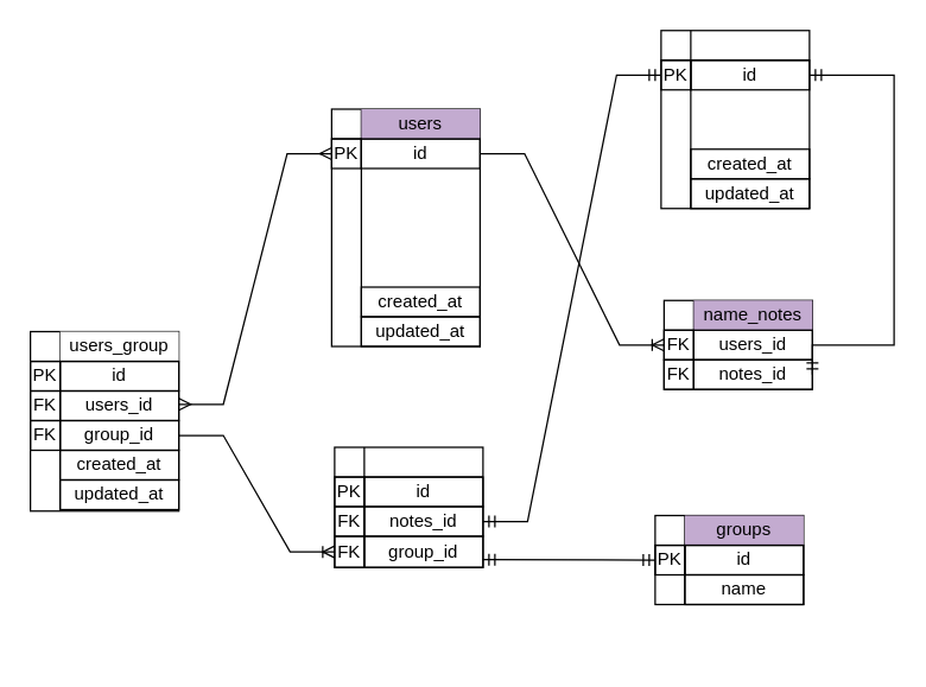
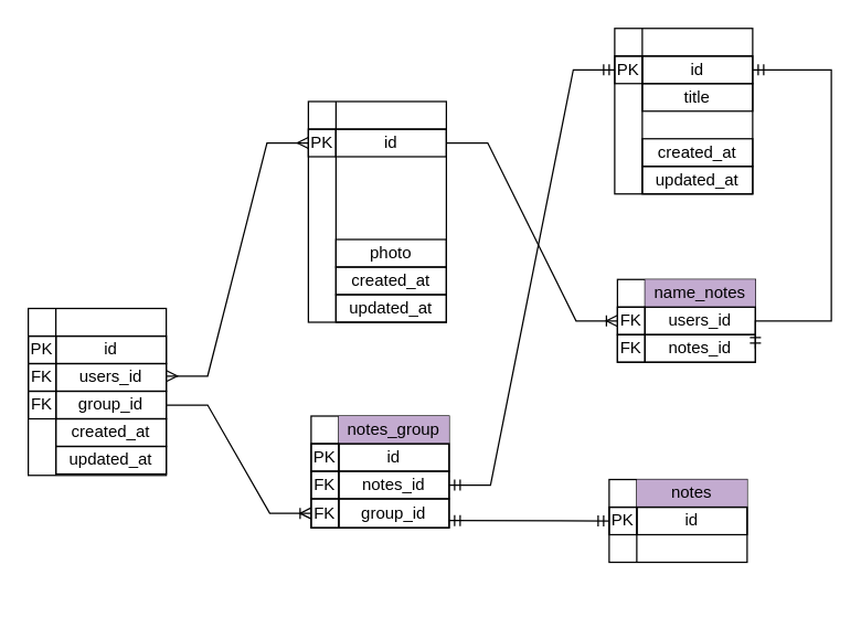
  <mxCell id="0" />
  <mxCell id="1" parent="0" />
  <mxCell id="2" value="" style="group" vertex="1" connectable="0" parent="1"><mxGeometry x="445" y="20" width="100" height="140" as="geometry" /></mxCell>
  <mxCell id="3" value="" style="shape=internalStorage;whiteSpace=wrap;html=1;backgroundOutline=1;" vertex="1" parent="2"><mxGeometry width="100" height="120" as="geometry" /></mxCell>
  <mxCell id="4" value="id" style="text;html=1;strokeColor=#000000;fillColor=none;align=center;verticalAlign=middle;whiteSpace=wrap;rounded=0;" vertex="1" parent="2"><mxGeometry x="20" y="20" width="80" height="20" as="geometry" /></mxCell>
  <mxCell id="5" value="PK" style="text;html=1;strokeColor=#000000;fillColor=none;align=center;verticalAlign=middle;whiteSpace=wrap;rounded=0;" vertex="1" parent="2"><mxGeometry y="20" width="20" height="20" as="geometry" /></mxCell>
+ <mxCell id="6" value="title" style="text;html=1;strokeColor=#000000;fillColor=none;align=center;verticalAlign=middle;whiteSpace=wrap;rounded=0;" vertex="1" parent="2"><mxGeometry x="20" y="40" width="80" height="20" as="geometry" /></mxCell>
  <mxCell id="7" value="created_at" style="text;html=1;strokeColor=#000000;fillColor=none;align=center;verticalAlign=middle;whiteSpace=wrap;rounded=0;" vertex="1" parent="2"><mxGeometry x="20" y="80" width="80" height="20" as="geometry" /></mxCell>
  <mxCell id="8" value="updated_at" style="text;html=1;strokeColor=#000000;fillColor=none;align=center;verticalAlign=middle;whiteSpace=wrap;rounded=0;" vertex="1" parent="2"><mxGeometry x="20" y="100" width="80" height="20" as="geometry" /></mxCell>
  <mxCell id="9" value="" style="shape=internalStorage;whiteSpace=wrap;html=1;backgroundOutline=1;container=0;" vertex="1" parent="1"><mxGeometry x="223" y="73" width="100" height="160" as="geometry" /></mxCell>
- <mxCell id="10" value="users" style="text;html=1;strokeColor=none;fillColor=#C3ABD0;align=center;verticalAlign=middle;whiteSpace=wrap;rounded=0;container=0;" vertex="1" parent="1"><mxGeometry x="243" y="73" width="80" height="20" as="geometry" /></mxCell>
  <mxCell id="11" value="id" style="text;html=1;strokeColor=#000000;fillColor=none;align=center;verticalAlign=middle;whiteSpace=wrap;rounded=0;container=0;" vertex="1" parent="1"><mxGeometry x="243" y="93" width="80" height="20" as="geometry" /></mxCell>
  <mxCell id="12" value="PK" style="text;html=1;strokeColor=#000000;fillColor=none;align=center;verticalAlign=middle;whiteSpace=wrap;rounded=0;container=0;" vertex="1" parent="1"><mxGeometry x="223" y="93" width="20" height="20" as="geometry" /></mxCell>
+ <mxCell id="13" value="photo" style="text;html=1;strokeColor=#000000;fillColor=none;align=center;verticalAlign=middle;whiteSpace=wrap;rounded=0;container=0;" vertex="1" parent="1"><mxGeometry x="243" y="173" width="80" height="20" as="geometry" /></mxCell>
  <mxCell id="14" value="created_at" style="text;html=1;strokeColor=#000000;fillColor=none;align=center;verticalAlign=middle;whiteSpace=wrap;rounded=0;container=0;" vertex="1" parent="1"><mxGeometry x="243" y="193" width="80" height="20" as="geometry" /></mxCell>
  <mxCell id="15" value="updated_at" style="text;html=1;strokeColor=#000000;fillColor=none;align=center;verticalAlign=middle;whiteSpace=wrap;rounded=0;container=0;" vertex="1" parent="1"><mxGeometry x="243" y="213" width="80" height="20" as="geometry" /></mxCell>
  <mxCell id="16" value="" style="group" vertex="1" connectable="0" parent="1"><mxGeometry x="20" y="60" width="100" height="303" as="geometry" /></mxCell>
  <mxCell id="17" value="" style="group" vertex="1" connectable="0" parent="16"><mxGeometry y="163" width="100" height="140" as="geometry" /></mxCell>
  <mxCell id="18" value="" style="shape=internalStorage;whiteSpace=wrap;html=1;backgroundOutline=1;" vertex="1" parent="17"><mxGeometry width="100" height="121" as="geometry" /></mxCell>
- <mxCell id="19" value="users_group" style="text;html=1;strokeColor=none;fillColor=default;align=center;verticalAlign=middle;whiteSpace=wrap;rounded=0;" vertex="1" parent="17"><mxGeometry x="20" width="80" height="20" as="geometry" /></mxCell>
  <mxCell id="20" value="id" style="text;html=1;strokeColor=#000000;fillColor=none;align=center;verticalAlign=middle;whiteSpace=wrap;rounded=0;" vertex="1" parent="17"><mxGeometry x="20" y="20" width="80" height="20" as="geometry" /></mxCell>
  <mxCell id="21" value="PK" style="text;html=1;strokeColor=#000000;fillColor=none;align=center;verticalAlign=middle;whiteSpace=wrap;rounded=0;" vertex="1" parent="17"><mxGeometry y="20" width="20" height="20" as="geometry" /></mxCell>
  <mxCell id="22" value="users_id" style="text;html=1;strokeColor=#000000;fillColor=none;align=center;verticalAlign=middle;whiteSpace=wrap;rounded=0;" vertex="1" parent="17"><mxGeometry x="20" y="40" width="80" height="20" as="geometry" /></mxCell>
  <mxCell id="23" value="group_id" style="text;html=1;strokeColor=#000000;fillColor=none;align=center;verticalAlign=middle;whiteSpace=wrap;rounded=0;" vertex="1" parent="17"><mxGeometry x="20" y="60" width="80" height="20" as="geometry" /></mxCell>
  <mxCell id="24" value="created_at" style="text;html=1;strokeColor=#000000;fillColor=none;align=center;verticalAlign=middle;whiteSpace=wrap;rounded=0;" vertex="1" parent="17"><mxGeometry x="20" y="80" width="80" height="20" as="geometry" /></mxCell>
  <mxCell id="25" value="updated_at" style="text;html=1;strokeColor=#000000;fillColor=none;align=center;verticalAlign=middle;whiteSpace=wrap;rounded=0;" vertex="1" parent="17"><mxGeometry x="20" y="100" width="80" height="20" as="geometry" /></mxCell>
  <mxCell id="26" value="FK" style="text;html=1;strokeColor=#000000;fillColor=none;align=center;verticalAlign=middle;whiteSpace=wrap;rounded=0;" vertex="1" parent="17"><mxGeometry y="40" width="20" height="20" as="geometry" /></mxCell>
  <mxCell id="27" value="FK" style="text;html=1;strokeColor=#000000;fillColor=none;align=center;verticalAlign=middle;whiteSpace=wrap;rounded=0;" vertex="1" parent="17"><mxGeometry y="60" width="20" height="20" as="geometry" /></mxCell>
  <mxCell id="28" value="" style="group" vertex="1" connectable="0" parent="16"><mxGeometry x="205" y="241" width="100" height="140" as="geometry" /></mxCell>
  <mxCell id="29" value="" style="shape=internalStorage;whiteSpace=wrap;html=1;backgroundOutline=1;" vertex="1" parent="28"><mxGeometry width="100" height="81" as="geometry" /></mxCell>
+ <mxCell id="30" value="notes_group" style="text;html=1;strokeColor=none;fillColor=#C3ABD0;align=center;verticalAlign=middle;whiteSpace=wrap;rounded=0;" vertex="1" parent="28"><mxGeometry x="20" width="80" height="20" as="geometry" /></mxCell>
  <mxCell id="31" value="id" style="text;html=1;strokeColor=#000000;fillColor=none;align=center;verticalAlign=middle;whiteSpace=wrap;rounded=0;" vertex="1" parent="28"><mxGeometry x="20" y="20" width="80" height="20" as="geometry" /></mxCell>
  <mxCell id="32" value="PK" style="text;html=1;strokeColor=#000000;fillColor=none;align=center;verticalAlign=middle;whiteSpace=wrap;rounded=0;" vertex="1" parent="28"><mxGeometry y="20" width="20" height="20" as="geometry" /></mxCell>
  <mxCell id="33" value="notes_id" style="text;html=1;strokeColor=#000000;fillColor=none;align=center;verticalAlign=middle;whiteSpace=wrap;rounded=0;" vertex="1" parent="28"><mxGeometry x="20" y="40" width="80" height="20" as="geometry" /></mxCell>
  <mxCell id="34" value="group_id" style="text;html=1;strokeColor=#000000;fillColor=none;align=center;verticalAlign=middle;whiteSpace=wrap;rounded=0;" vertex="1" parent="28"><mxGeometry x="20" y="60" width="80" height="21" as="geometry" /></mxCell>
  <mxCell id="35" value="FK" style="text;html=1;strokeColor=#000000;fillColor=none;align=center;verticalAlign=middle;whiteSpace=wrap;rounded=0;" vertex="1" parent="28"><mxGeometry y="40" width="20" height="20" as="geometry" /></mxCell>
  <mxCell id="36" value="FK" style="text;html=1;strokeColor=#000000;fillColor=none;align=center;verticalAlign=middle;whiteSpace=wrap;rounded=0;" vertex="1" parent="28"><mxGeometry y="60" width="20" height="21" as="geometry" /></mxCell>
  <mxCell id="37" value="" style="edgeStyle=entityRelationEdgeStyle;fontSize=12;html=1;endArrow=ERoneToMany;rounded=0;exitX=1;exitY=0.5;exitDx=0;exitDy=0;entryX=0;entryY=0.5;entryDx=0;entryDy=0;" edge="1" parent="16" source="23" target="36"><mxGeometry width="100" height="100" relative="1" as="geometry"><mxPoint x="112" y="245.5" as="sourcePoint" /><mxPoint x="125" y="341" as="targetPoint" /></mxGeometry></mxCell>
  <mxCell id="38" value="" style="group" vertex="1" connectable="0" parent="1"><mxGeometry x="450" y="202" width="100" height="140" as="geometry" /></mxCell>
  <mxCell id="39" value="" style="shape=internalStorage;whiteSpace=wrap;html=1;backgroundOutline=1;" vertex="1" parent="38"><mxGeometry x="-3" width="100" height="60" as="geometry" /></mxCell>
  <mxCell id="40" value="name_notes" style="text;html=1;strokeColor=none;fillColor=#C3ABD0;align=center;verticalAlign=middle;whiteSpace=wrap;rounded=0;" vertex="1" parent="38"><mxGeometry x="17" width="80" height="20" as="geometry" /></mxCell>
  <mxCell id="41" value="users_id" style="text;html=1;strokeColor=#000000;fillColor=none;align=center;verticalAlign=middle;whiteSpace=wrap;rounded=0;" vertex="1" parent="38"><mxGeometry x="17" y="20" width="80" height="20" as="geometry" /></mxCell>
  <mxCell id="42" value="notes_id" style="text;html=1;strokeColor=#000000;fillColor=none;align=center;verticalAlign=middle;whiteSpace=wrap;rounded=0;" vertex="1" parent="38"><mxGeometry x="17" y="40" width="80" height="20" as="geometry" /></mxCell>
  <mxCell id="43" value="FK" style="text;html=1;strokeColor=#000000;fillColor=none;align=center;verticalAlign=middle;whiteSpace=wrap;rounded=0;" vertex="1" parent="38"><mxGeometry x="-3" y="20" width="20" height="20" as="geometry" /></mxCell>
  <mxCell id="44" value="FK" style="text;html=1;strokeColor=#000000;fillColor=none;align=center;verticalAlign=middle;whiteSpace=wrap;rounded=0;" vertex="1" parent="38"><mxGeometry x="-3" y="40" width="20" height="20" as="geometry" /></mxCell>
  <mxCell id="45" value="" style="edgeStyle=entityRelationEdgeStyle;fontSize=12;html=1;endArrow=ERmany;startArrow=ERmany;rounded=0;entryX=0;entryY=0.5;entryDx=0;entryDy=0;" edge="1" parent="1" target="12"><mxGeometry width="100" height="100" relative="1" as="geometry"><mxPoint x="120" y="272" as="sourcePoint" /><mxPoint x="222" y="271" as="targetPoint" /></mxGeometry></mxCell>
  <mxCell id="46" value="" style="shape=internalStorage;whiteSpace=wrap;html=1;backgroundOutline=1;" vertex="1" parent="1"><mxGeometry x="441" y="347" width="100" height="60" as="geometry" /></mxCell>
- <mxCell id="47" value="groups" style="text;html=1;strokeColor=none;fillColor=#C3ABD0;align=center;verticalAlign=middle;whiteSpace=wrap;rounded=0;" vertex="1" parent="1"><mxGeometry x="461" y="347" width="80" height="20" as="geometry" /></mxCell>
+ <mxCell id="47" value="notes" style="text;html=1;strokeColor=none;fillColor=#C3ABD0;align=center;verticalAlign=middle;whiteSpace=wrap;rounded=0;" vertex="1" parent="1"><mxGeometry x="461" y="347" width="80" height="20" as="geometry" /></mxCell>
  <mxCell id="48" value="id" style="text;html=1;strokeColor=#000000;fillColor=none;align=center;verticalAlign=middle;whiteSpace=wrap;rounded=0;" vertex="1" parent="1"><mxGeometry x="461" y="367" width="80" height="20" as="geometry" /></mxCell>
  <mxCell id="49" value="PK" style="text;html=1;strokeColor=#000000;fillColor=none;align=center;verticalAlign=middle;whiteSpace=wrap;rounded=0;" vertex="1" parent="1"><mxGeometry x="441" y="367" width="20" height="20" as="geometry" /></mxCell>
- <mxCell id="50" value="name" style="text;html=1;strokeColor=#000000;fillColor=none;align=center;verticalAlign=middle;whiteSpace=wrap;rounded=0;" vertex="1" parent="1"><mxGeometry x="461" y="387" width="80" height="20" as="geometry" /></mxCell>
  <mxCell id="51" value="" style="edgeStyle=entityRelationEdgeStyle;fontSize=12;html=1;endArrow=ERmandOne;startArrow=ERmandOne;rounded=0;entryX=0;entryY=0.25;entryDx=0;entryDy=0;exitX=1;exitY=0.5;exitDx=0;exitDy=0;" edge="1" parent="1" source="33" target="3"><mxGeometry width="100" height="100" relative="1" as="geometry"><mxPoint x="326" y="333" as="sourcePoint" /><mxPoint x="426" y="233" as="targetPoint" /></mxGeometry></mxCell>
  <mxCell id="52" value="" style="fontSize=12;html=1;endArrow=ERmandOne;startArrow=ERmandOne;rounded=0;entryX=0;entryY=0.5;entryDx=0;entryDy=0;exitX=1;exitY=0.75;exitDx=0;exitDy=0;" edge="1" parent="1" source="34" target="49"><mxGeometry width="100" height="100" relative="1" as="geometry"><mxPoint x="236" y="461" as="sourcePoint" /><mxPoint x="336" y="361" as="targetPoint" /></mxGeometry></mxCell>
  <mxCell id="53" value="" style="edgeStyle=entityRelationEdgeStyle;fontSize=12;html=1;endArrow=ERoneToMany;rounded=0;exitX=1;exitY=0.5;exitDx=0;exitDy=0;entryX=0;entryY=0.5;entryDx=0;entryDy=0;" edge="1" parent="1" source="11" target="43"><mxGeometry width="100" height="100" relative="1" as="geometry"><mxPoint x="356" y="308" as="sourcePoint" /><mxPoint x="456" y="208" as="targetPoint" /></mxGeometry></mxCell>
  <mxCell id="54" value="" style="fontSize=12;html=1;endArrow=ERmandOne;startArrow=ERmandOne;rounded=0;entryX=1;entryY=0.5;entryDx=0;entryDy=0;exitX=1;exitY=0.5;exitDx=0;exitDy=0;edgeStyle=orthogonalEdgeStyle;" edge="1" parent="1" source="4" target="42"><mxGeometry width="100" height="100" relative="1" as="geometry"><mxPoint x="615" y="152.26" as="sourcePoint" /><mxPoint x="731" y="152.26" as="targetPoint" /><Array as="points"><mxPoint x="602" y="50" /><mxPoint x="602" y="232" /><mxPoint x="547" y="232" /></Array></mxGeometry></mxCell>
